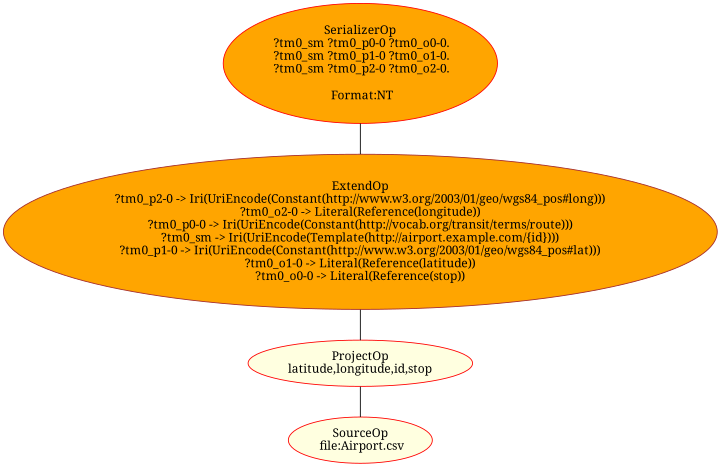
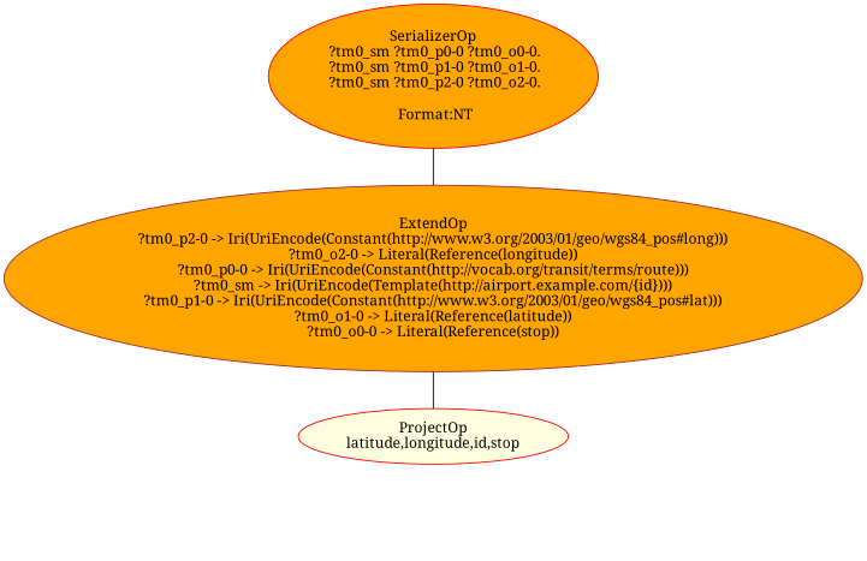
  graph {
    fontname="Noto Serif"
    node [style=filled fillcolor=orange color=red fontname="Noto Serif"]
    edge [fontname="Noto Serif"]
    n1 [label="SerializerOp\n ?tm0_sm ?tm0_p0-0 ?tm0_o0-0.\n ?tm0_sm ?tm0_p1-0 ?tm0_o1-0.\n ?tm0_sm ?tm0_p2-0 ?tm0_o2-0.\n\n Format:NT"]
    n2 [label="ExtendOp\n?tm0_p2-0 -> Iri(UriEncode(Constant(http://www.w3.org/2003/01/geo/wgs84_pos#long)))\n?tm0_o2-0 -> Literal(Reference(longitude))\n?tm0_p0-0 -> Iri(UriEncode(Constant(http://vocab.org/transit/terms/route)))\n?tm0_sm -> Iri(UriEncode(Template(http://airport.example.com/{id})))\n?tm0_p1-0 -> Iri(UriEncode(Constant(http://www.w3.org/2003/01/geo/wgs84_pos#lat)))\n?tm0_o1-0 -> Literal(Reference(latitude))\n?tm0_o0-0 -> Literal(Reference(stop))" color=brown]
    n3 [label="ProjectOp\nlatitude,longitude,id,stop" fillcolor=lightyellow]
-   n4 [label="SourceOp\n file:Airport.csv" fillcolor=lightyellow]
    n1 -- n2
    n2 -- n3
-   n3 -- n4
  }
